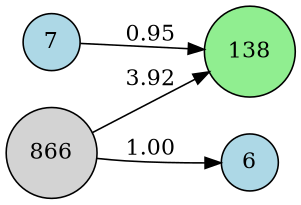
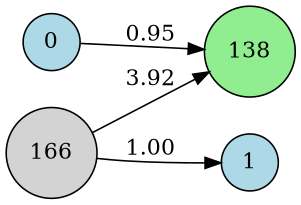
  digraph {
    rankdir=LR
    node [fillcolor=lightblue shape=circle style=filled]
-   n1 [label=7]
+   n1 [label=0]
    n2 [fillcolor=lightgreen label=138]
-   n3 [label=6]
-   n4 [fillcolor=lightgray label=866]
+   n3 [label=1]
+   n4 [fillcolor=lightgray label=166]
    n1 -> n2 [label=0.95]
    n4 -> n2 [label=3.92]
    n4 -> n3 [label=1.00]
  }
